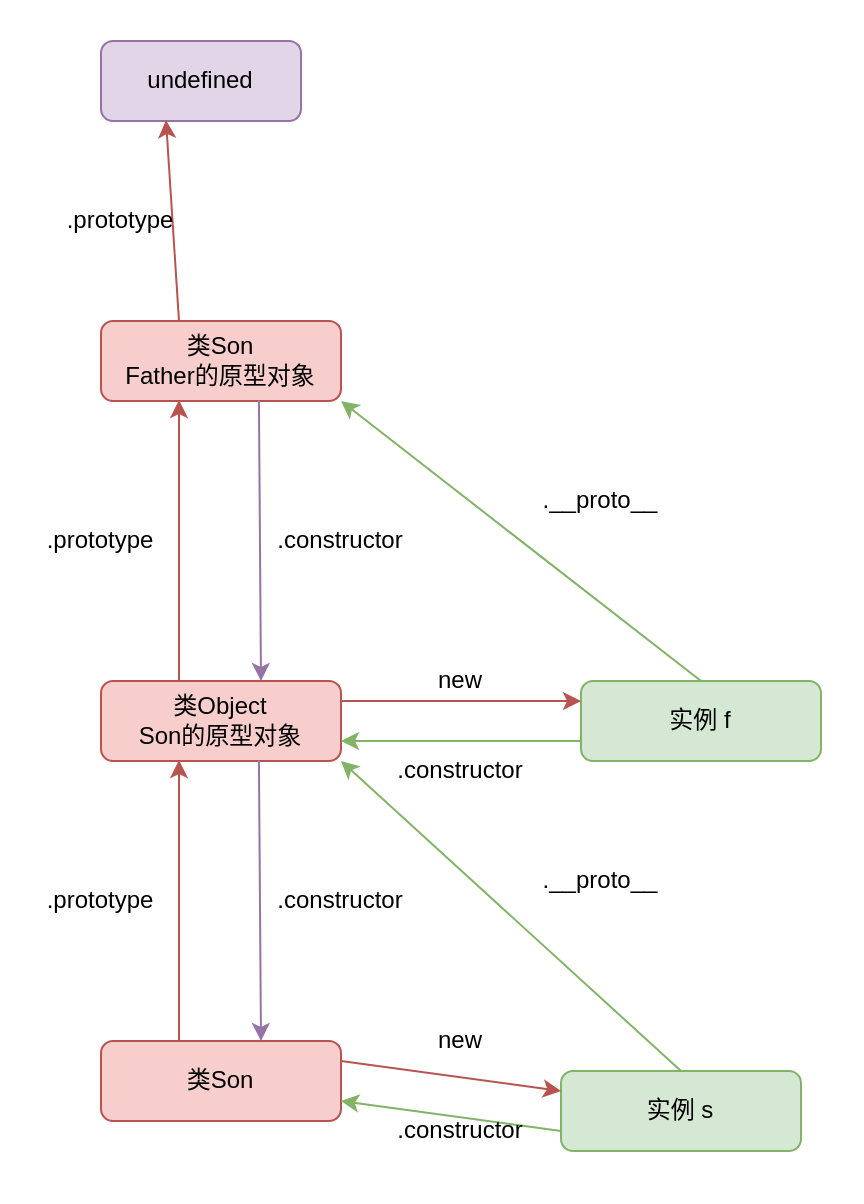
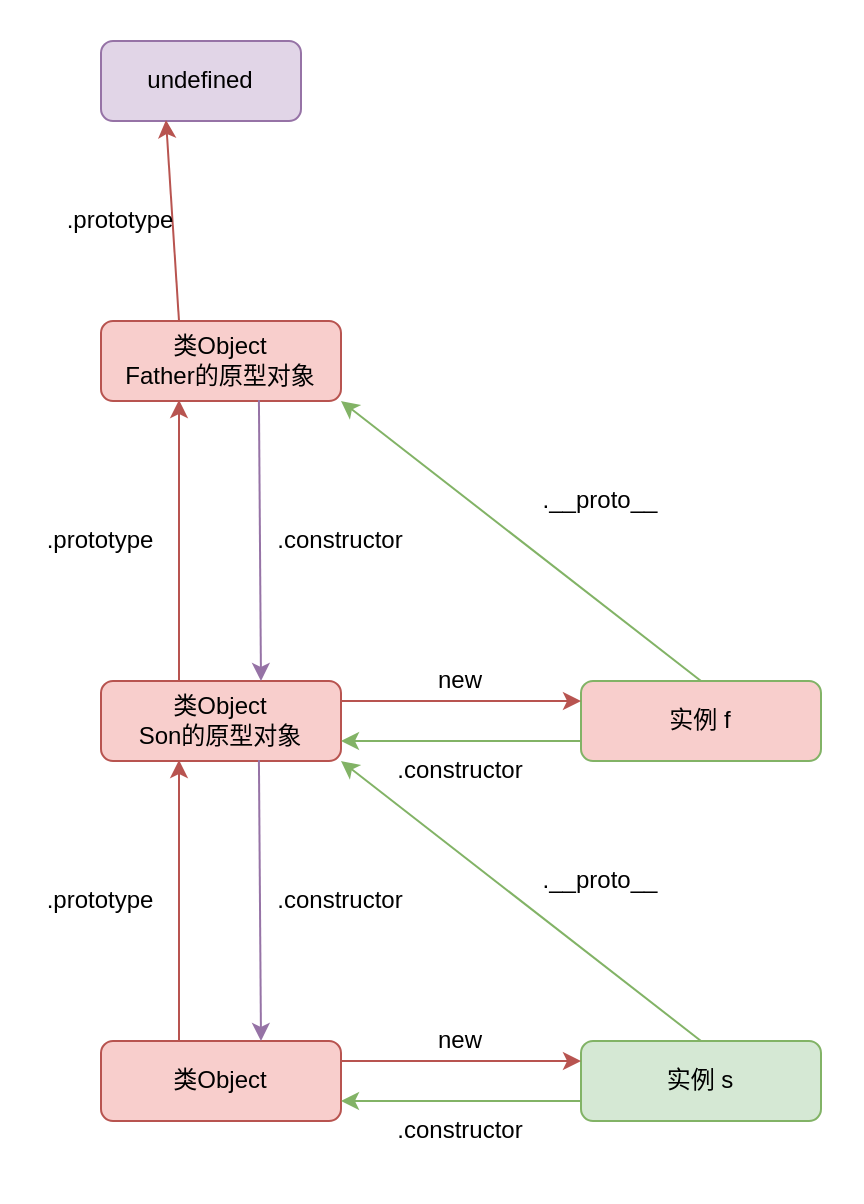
  <mxCell id="0" />
  <mxCell id="1" parent="0" />
  <mxCell id="2" value=".__proto__" style="text;html=1;strokeColor=none;fillColor=none;align=center;verticalAlign=middle;whiteSpace=wrap;rounded=0;" parent="1" vertex="1"><mxGeometry x="270" y="430" width="60" height="20" as="geometry" /></mxCell>
  <mxCell id="3" value=".constructor" style="text;html=1;strokeColor=none;fillColor=none;align=center;verticalAlign=middle;whiteSpace=wrap;rounded=0;" parent="1" vertex="1"><mxGeometry x="140" y="440" width="60" height="20" as="geometry" /></mxCell>
  <mxCell id="4" value=".prototype" style="text;html=1;strokeColor=none;fillColor=none;align=center;verticalAlign=middle;whiteSpace=wrap;rounded=0;" parent="1" vertex="1"><mxGeometry x="20" y="440" width="60" height="20" as="geometry" /></mxCell>
- <mxCell id="5" value="类Son" style="rounded=1;whiteSpace=wrap;html=1;fillColor=#f8cecc;strokeColor=#b85450;" parent="1" vertex="1"><mxGeometry x="50" y="520" width="120" height="40" as="geometry" /></mxCell>
- <mxCell id="6" value="实例 s" style="rounded=1;whiteSpace=wrap;html=1;fillColor=#d5e8d4;strokeColor=#82b366;" parent="1" vertex="1"><mxGeometry x="280" y="535" width="120" height="40" as="geometry" /></mxCell>
+ <mxCell id="5" value="类Object" style="rounded=1;whiteSpace=wrap;html=1;fillColor=#f8cecc;strokeColor=#b85450;" parent="1" vertex="1"><mxGeometry x="50" y="520" width="120" height="40" as="geometry" /></mxCell>
+ <mxCell id="6" value="实例 s" style="rounded=1;whiteSpace=wrap;html=1;fillColor=#d5e8d4;strokeColor=#82b366;" parent="1" vertex="1"><mxGeometry x="290" y="520" width="120" height="40" as="geometry" /></mxCell>
  <mxCell id="7" value="类Object&lt;br&gt;Son的原型对象" style="rounded=1;whiteSpace=wrap;html=1;fillColor=#f8cecc;strokeColor=#b85450;" parent="1" vertex="1"><mxGeometry x="50" y="340" width="120" height="40" as="geometry" /></mxCell>
  <mxCell id="8" value="" style="endArrow=classic;html=1;exitX=0.5;exitY=0;exitDx=0;exitDy=0;entryX=1;entryY=1;entryDx=0;entryDy=0;fillColor=#d5e8d4;strokeColor=#82b366;" parent="1" source="6" target="7" edge="1"><mxGeometry width="50" height="50" relative="1" as="geometry"><mxPoint x="360" y="670" as="sourcePoint" /><mxPoint x="360" y="500" as="targetPoint" /></mxGeometry></mxCell>
  <mxCell id="9" value="" style="endArrow=classic;html=1;exitX=0.325;exitY=-0.012;exitDx=0;exitDy=0;entryX=0.325;entryY=0.988;entryDx=0;entryDy=0;fillColor=#f8cecc;strokeColor=#b85450;exitPerimeter=0;entryPerimeter=0;" parent="1" source="5" target="7" edge="1"><mxGeometry width="50" height="50" relative="1" as="geometry"><mxPoint x="230" y="450" as="sourcePoint" /><mxPoint x="280" y="400" as="targetPoint" /></mxGeometry></mxCell>
  <mxCell id="10" value="new" style="text;html=1;strokeColor=none;fillColor=none;align=center;verticalAlign=middle;whiteSpace=wrap;rounded=0;" parent="1" vertex="1"><mxGeometry x="210" y="510" width="40" height="20" as="geometry" /></mxCell>
  <mxCell id="11" value="" style="endArrow=classic;html=1;rounded=0;exitX=1;exitY=0.25;exitDx=0;exitDy=0;entryX=0;entryY=0.25;entryDx=0;entryDy=0;fillColor=#f8cecc;strokeColor=#b85450;" parent="1" source="5" target="6" edge="1"><mxGeometry width="50" height="50" relative="1" as="geometry"><mxPoint x="470" y="720" as="sourcePoint" /><mxPoint x="520" y="670" as="targetPoint" /></mxGeometry></mxCell>
  <mxCell id="12" value="" style="endArrow=classic;html=1;rounded=0;entryX=1;entryY=0.75;entryDx=0;entryDy=0;exitX=0;exitY=0.75;exitDx=0;exitDy=0;fillColor=#d5e8d4;strokeColor=#82b366;" parent="1" source="6" target="5" edge="1"><mxGeometry width="50" height="50" relative="1" as="geometry"><mxPoint x="180" y="690" as="sourcePoint" /><mxPoint x="200" y="580" as="targetPoint" /></mxGeometry></mxCell>
  <mxCell id="13" value=".constructor" style="text;html=1;strokeColor=none;fillColor=none;align=center;verticalAlign=middle;whiteSpace=wrap;rounded=0;" parent="1" vertex="1"><mxGeometry x="200" y="550" width="60" height="30" as="geometry" /></mxCell>
  <mxCell id="14" value="" style="endArrow=classic;html=1;rounded=0;exitX=0.658;exitY=0.988;exitDx=0;exitDy=0;fillColor=#e1d5e7;strokeColor=#9673a6;exitPerimeter=0;" parent="1" source="7" edge="1"><mxGeometry width="50" height="50" relative="1" as="geometry"><mxPoint x="100" y="470" as="sourcePoint" /><mxPoint x="130" y="520" as="targetPoint" /></mxGeometry></mxCell>
  <mxCell id="15" value=".__proto__" style="text;html=1;strokeColor=none;fillColor=none;align=center;verticalAlign=middle;whiteSpace=wrap;rounded=0;" parent="1" vertex="1"><mxGeometry x="270" y="240" width="60" height="20" as="geometry" /></mxCell>
  <mxCell id="16" value=".constructor" style="text;html=1;strokeColor=none;fillColor=none;align=center;verticalAlign=middle;whiteSpace=wrap;rounded=0;" parent="1" vertex="1"><mxGeometry x="140" y="260" width="60" height="20" as="geometry" /></mxCell>
  <mxCell id="17" value=".prototype" style="text;html=1;strokeColor=none;fillColor=none;align=center;verticalAlign=middle;whiteSpace=wrap;rounded=0;" parent="1" vertex="1"><mxGeometry x="20" y="260" width="60" height="20" as="geometry" /></mxCell>
- <mxCell id="18" value="实例 f" style="rounded=1;whiteSpace=wrap;html=1;fillColor=#d5e8d4;strokeColor=#82b366;" parent="1" vertex="1"><mxGeometry x="290" y="340" width="120" height="40" as="geometry" /></mxCell>
- <mxCell id="19" value="类Son&lt;br&gt;Father的原型对象" style="rounded=1;whiteSpace=wrap;html=1;fillColor=#f8cecc;strokeColor=#b85450;" parent="1" vertex="1"><mxGeometry x="50" y="160" width="120" height="40" as="geometry" /></mxCell>
+ <mxCell id="18" value="实例 f" style="rounded=1;whiteSpace=wrap;html=1;fillColor=#f8cecc;strokeColor=#82b366;" parent="1" vertex="1"><mxGeometry x="290" y="340" width="120" height="40" as="geometry" /></mxCell>
+ <mxCell id="19" value="类Object&lt;br&gt;Father的原型对象" style="rounded=1;whiteSpace=wrap;html=1;fillColor=#f8cecc;strokeColor=#b85450;" parent="1" vertex="1"><mxGeometry x="50" y="160" width="120" height="40" as="geometry" /></mxCell>
  <mxCell id="20" value="" style="endArrow=classic;html=1;exitX=0.5;exitY=0;exitDx=0;exitDy=0;entryX=1;entryY=1;entryDx=0;entryDy=0;fillColor=#d5e8d4;strokeColor=#82b366;" parent="1" source="18" target="19" edge="1"><mxGeometry width="50" height="50" relative="1" as="geometry"><mxPoint x="360" y="490" as="sourcePoint" /><mxPoint x="360" y="320" as="targetPoint" /></mxGeometry></mxCell>
  <mxCell id="21" value="" style="endArrow=classic;html=1;exitX=0.325;exitY=-0.012;exitDx=0;exitDy=0;entryX=0.325;entryY=0.988;entryDx=0;entryDy=0;fillColor=#f8cecc;strokeColor=#b85450;exitPerimeter=0;entryPerimeter=0;" parent="1" target="19" edge="1"><mxGeometry width="50" height="50" relative="1" as="geometry"><mxPoint x="89" y="339.52" as="sourcePoint" /><mxPoint x="280" y="220" as="targetPoint" /></mxGeometry></mxCell>
  <mxCell id="22" value="" style="endArrow=classic;html=1;rounded=0;exitX=0.658;exitY=0.988;exitDx=0;exitDy=0;fillColor=#e1d5e7;strokeColor=#9673a6;exitPerimeter=0;" parent="1" source="19" edge="1"><mxGeometry width="50" height="50" relative="1" as="geometry"><mxPoint x="100" y="290" as="sourcePoint" /><mxPoint x="130" y="340" as="targetPoint" /></mxGeometry></mxCell>
  <mxCell id="23" value="new" style="text;html=1;strokeColor=none;fillColor=none;align=center;verticalAlign=middle;whiteSpace=wrap;rounded=0;" parent="1" vertex="1"><mxGeometry x="210" y="330" width="40" height="20" as="geometry" /></mxCell>
  <mxCell id="24" value="" style="endArrow=classic;html=1;rounded=0;exitX=1;exitY=0.25;exitDx=0;exitDy=0;entryX=0;entryY=0.25;entryDx=0;entryDy=0;fillColor=#f8cecc;strokeColor=#b85450;" parent="1" edge="1"><mxGeometry width="50" height="50" relative="1" as="geometry"><mxPoint x="170" y="350" as="sourcePoint" /><mxPoint x="290" y="350" as="targetPoint" /></mxGeometry></mxCell>
  <mxCell id="25" value="" style="endArrow=classic;html=1;rounded=0;entryX=1;entryY=0.75;entryDx=0;entryDy=0;exitX=0;exitY=0.75;exitDx=0;exitDy=0;fillColor=#d5e8d4;strokeColor=#82b366;" parent="1" edge="1"><mxGeometry width="50" height="50" relative="1" as="geometry"><mxPoint x="290" y="370" as="sourcePoint" /><mxPoint x="170" y="370" as="targetPoint" /></mxGeometry></mxCell>
  <mxCell id="26" value=".constructor" style="text;html=1;strokeColor=none;fillColor=none;align=center;verticalAlign=middle;whiteSpace=wrap;rounded=0;" parent="1" vertex="1"><mxGeometry x="200" y="370" width="60" height="30" as="geometry" /></mxCell>
  <mxCell id="27" value="undefined" style="rounded=1;whiteSpace=wrap;html=1;fillColor=#e1d5e7;strokeColor=#9673a6;" vertex="1" parent="1"><mxGeometry x="50" y="20" width="100" height="40" as="geometry" /></mxCell>
  <mxCell id="28" value="" style="endArrow=classic;html=1;exitX=0.325;exitY=-0.012;exitDx=0;exitDy=0;entryX=0.325;entryY=0.988;entryDx=0;entryDy=0;fillColor=#f8cecc;strokeColor=#b85450;exitPerimeter=0;entryPerimeter=0;" edge="1" parent="1" target="27"><mxGeometry width="50" height="50" relative="1" as="geometry"><mxPoint x="89" y="160" as="sourcePoint" /><mxPoint x="280" y="40.48" as="targetPoint" /></mxGeometry></mxCell>
  <mxCell id="29" value=".prototype" style="text;html=1;strokeColor=none;fillColor=none;align=center;verticalAlign=middle;whiteSpace=wrap;rounded=0;" vertex="1" parent="1"><mxGeometry x="30" width="60" height="20" as="geometry" y="100" /></mxCell>
